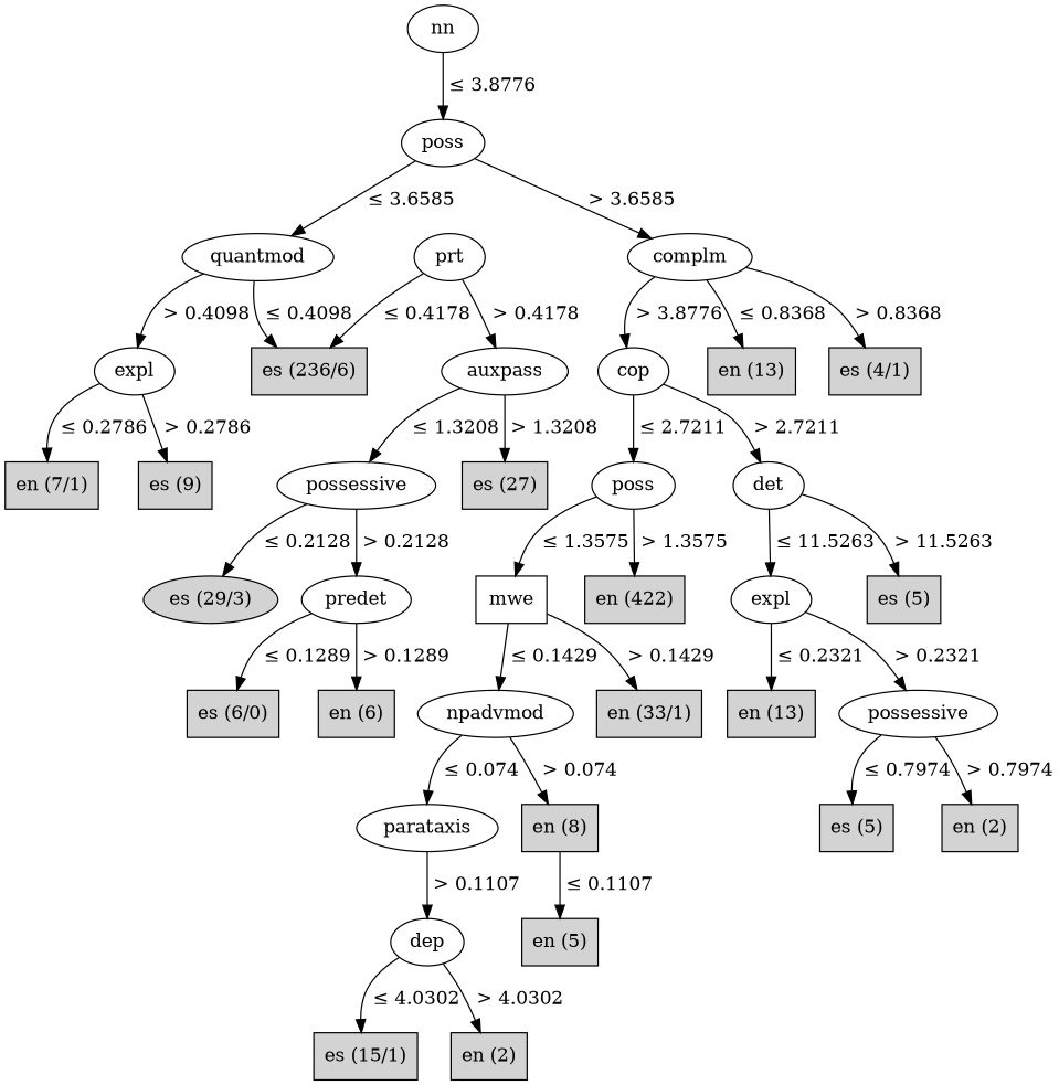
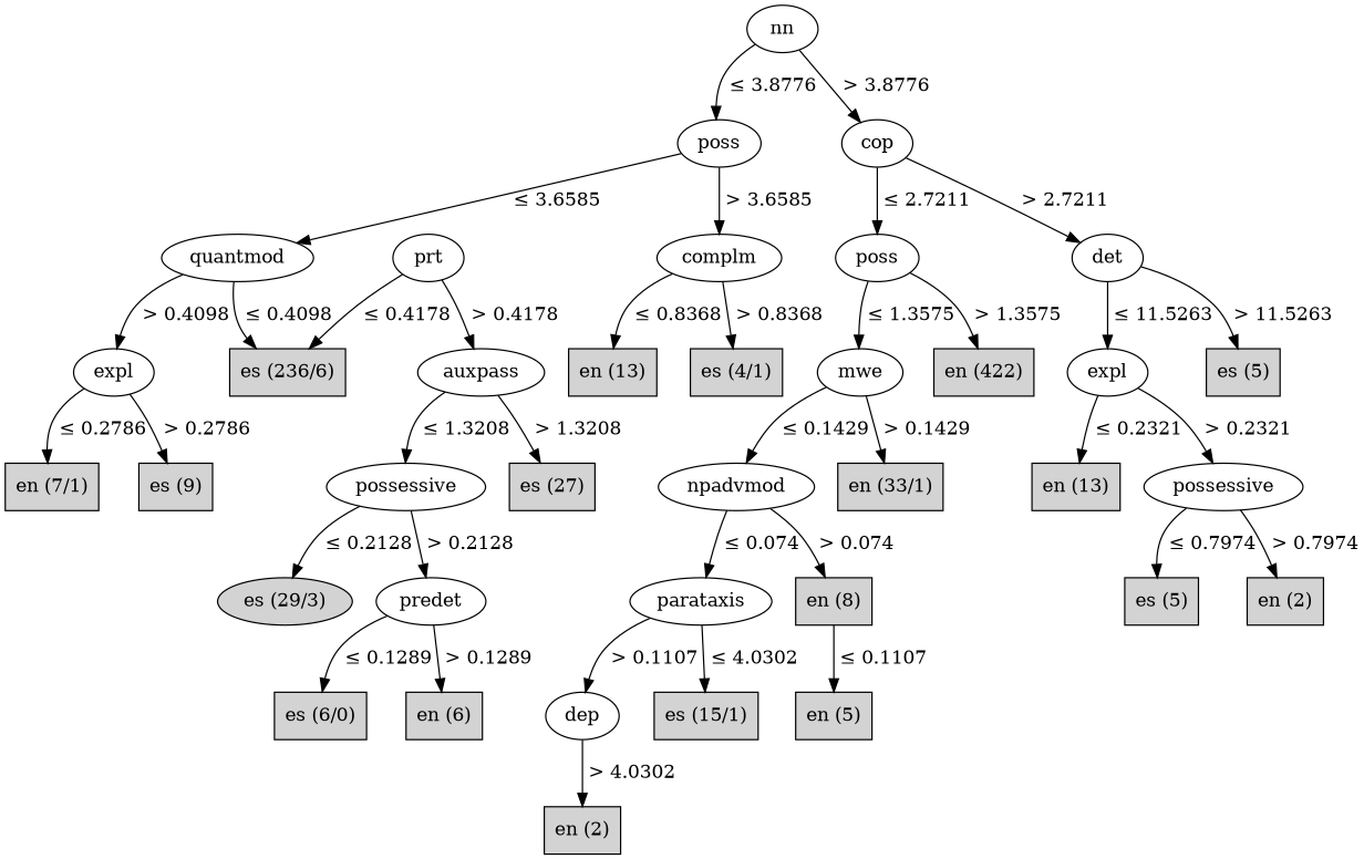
  digraph {
    node [style=filled]
    n1 [label=nn style=""]
    n2 [label=poss style=""]
    n3 [label=cop style=""]
    n4 [label=quantmod style=""]
    n5 [label=complm style=""]
    n6 [label=poss style=""]
    n7 [label=det style=""]
    n8 [label=expl style=""]
    n9 [label="es (236/6)" shape=box]
    n10 [label="en (13)" shape=box]
    n11 [label="es (4/1)" shape=box]
    n12 [label=prt style=""]
    n13 [label=auxpass style=""]
    n14 [label="en (7/1)" shape=box]
    n15 [label="es (9)" shape=box]
    n16 [label=possessive style=""]
    n17 [label="es (27)" shape=box]
    n18 [label="es (29/3)" shape=ellipse]
    n19 [label=predet style=""]
    n20 [label="es (6/0)" shape=box]
    n21 [label="en (6)" shape=box]
-   n22 [label=mwe shape=box style=""]
+   n22 [label=mwe style=""]
    n23 [label="en (422)" shape=box]
    n24 [label=expl style=""]
    n25 [label="es (5)" shape=box]
    n26 [label=npadvmod style=""]
    n27 [label="en (33/1)" shape=box]
    n28 [label=parataxis style=""]
    n29 [label="en (8)" shape=box]
    n30 [label=dep style=""]
    n31 [label="en (5)" shape=box]
    n32 [label="es (15/1)" shape=box]
    n33 [label="en (2)" shape=box]
    n34 [label="en (13)" shape=box]
    n35 [label=possessive style=""]
    n36 [label="es (5)" shape=box]
    n37 [label="en (2)" shape=box]
    n1 -> n2 [label=" ≤ 3.8776"]
-   n5 -> n3 [label=" > 3.8776"]
+   n1 -> n3 [label=" > 3.8776"]
    n2 -> n4 [label=" ≤ 3.6585"]
    n2 -> n5 [label=" > 3.6585"]
    n3 -> n6 [label=" ≤ 2.7211"]
    n3 -> n7 [label=" > 2.7211"]
    n4 -> n8 [label=" > 0.4098"]
    n4 -> n9 [label=" ≤ 0.4098"]
    n5 -> n10 [label=" ≤ 0.8368"]
    n5 -> n11 [label=" > 0.8368"]
    n6 -> n22 [label=" ≤ 1.3575"]
    n6 -> n23 [label=" > 1.3575"]
    n7 -> n24 [label=" ≤ 11.5263"]
    n7 -> n25 [label=" > 11.5263"]
    n8 -> n14 [label=" ≤ 0.2786"]
    n8 -> n15 [label=" > 0.2786"]
    n12 -> n9 [label=" ≤ 0.4178"]
    n12 -> n13 [label=" > 0.4178"]
    n13 -> n16 [label=" ≤ 1.3208"]
    n13 -> n17 [label=" > 1.3208"]
    n16 -> n18 [label=" ≤ 0.2128"]
    n16 -> n19 [label=" > 0.2128"]
    n19 -> n20 [label=" ≤ 0.1289"]
    n19 -> n21 [label=" > 0.1289"]
    n22 -> n26 [label=" ≤ 0.1429"]
    n22 -> n27 [label=" > 0.1429"]
    n24 -> n34 [label=" ≤ 0.2321"]
    n24 -> n35 [label=" > 0.2321"]
    n26 -> n28 [label=" ≤ 0.074"]
    n26 -> n29 [label=" > 0.074"]
    n28 -> n30 [label=" > 0.1107"]
    n29 -> n31 [label=" ≤ 0.1107"]
-   n30 -> n32 [label=" ≤ 4.0302"]
+   n28 -> n32 [label=" ≤ 4.0302"]
    n30 -> n33 [label=" > 4.0302"]
    n35 -> n36 [label=" ≤ 0.7974"]
    n35 -> n37 [label=" > 0.7974"]
  }
